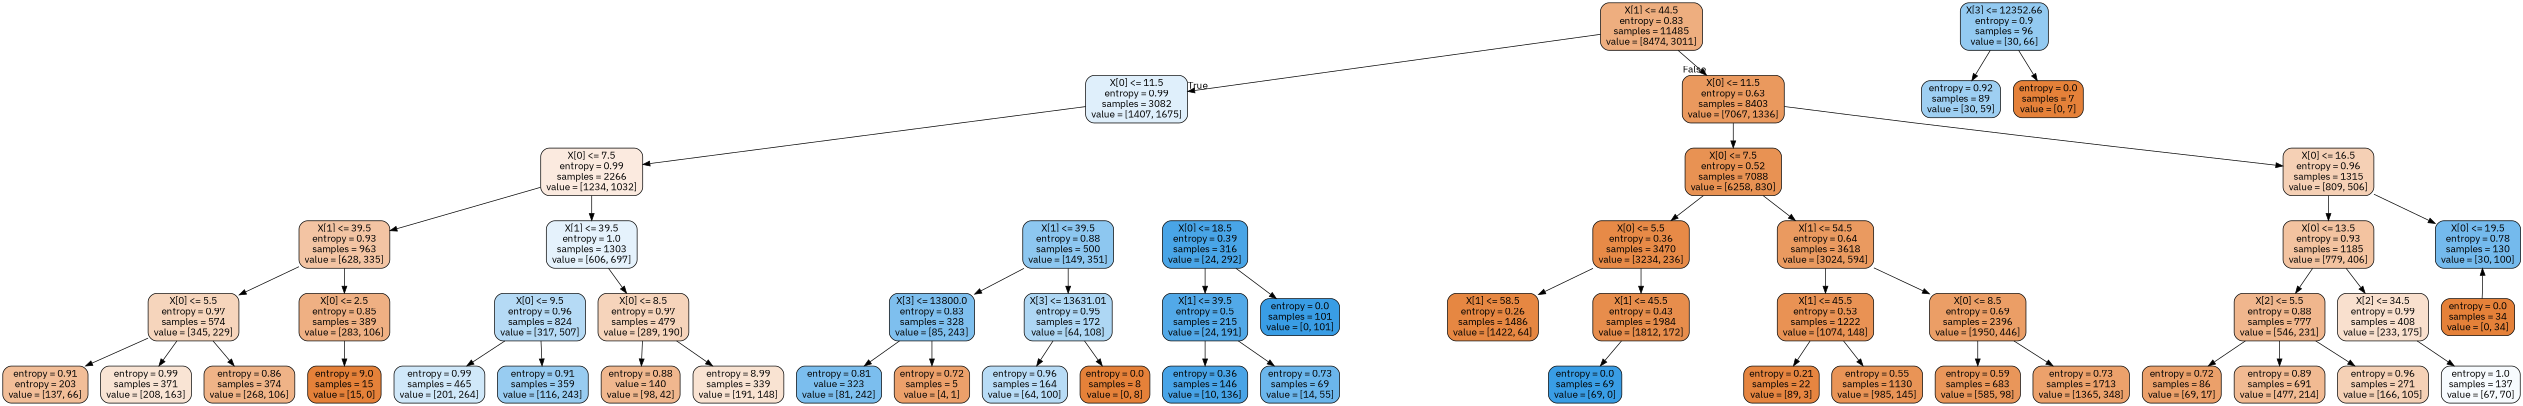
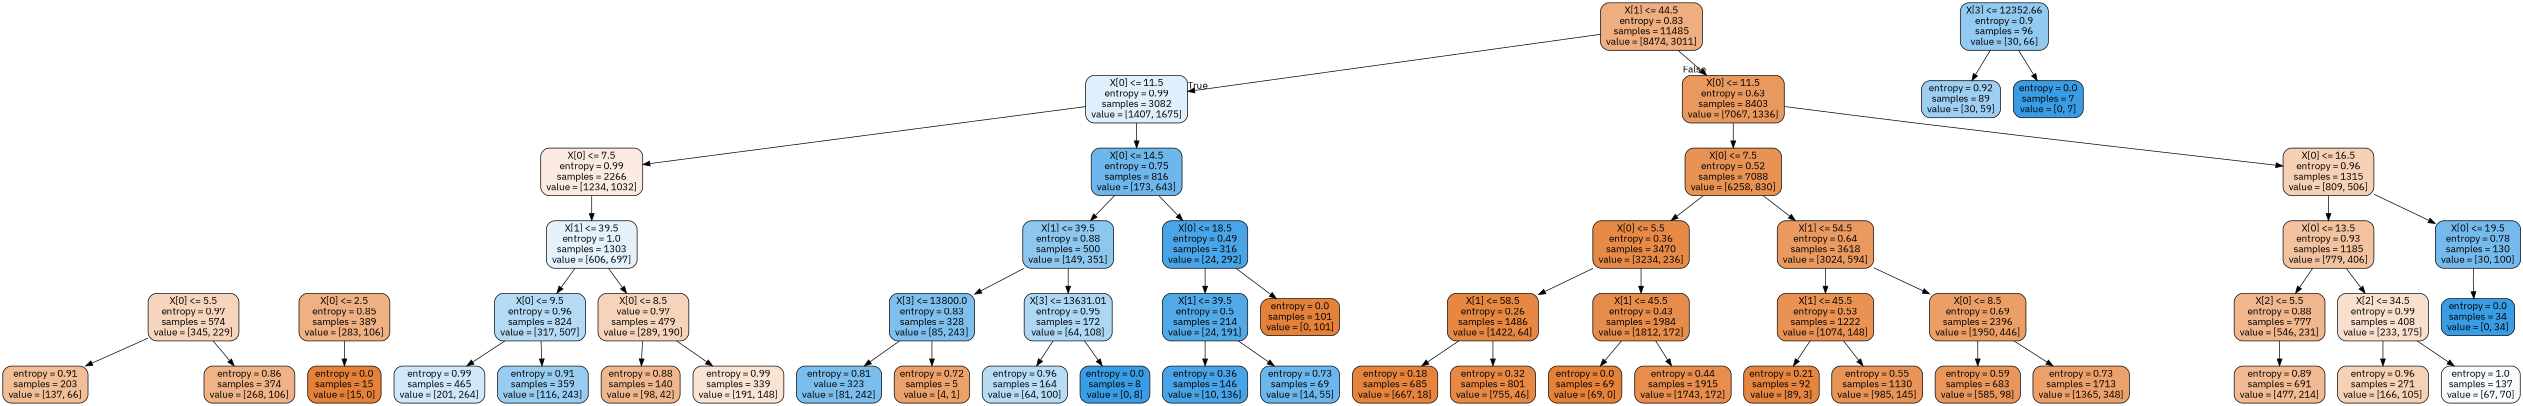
  digraph {
    fontname="IBM Plex Sans"
    node [color=black fillcolor="#399de5" fontname="IBM Plex Sans" shape=box style="filled, rounded"]
    edge [fontname="IBM Plex Sans"]
    n1 [fillcolor="#eeae7f" label="X[1] <= 44.5\nentropy = 0.83\nsamples = 11485\nvalue = [8474, 3011]"]
    n2 [fillcolor="#dfeffb" label="X[0] <= 11.5\nentropy = 0.99\nsamples = 3082\nvalue = [1407, 1675]"]
    n3 [fillcolor="#ea995e" label="X[0] <= 11.5\nentropy = 0.63\nsamples = 8403\nvalue = [7067, 1336]"]
    n4 [fillcolor="#fbeadf" label="X[0] <= 7.5\nentropy = 0.99\nsamples = 2266\nvalue = [1234, 1032]"]
+   n5 [fillcolor="#6eb7ec" label="X[0] <= 14.5\nentropy = 0.75\nsamples = 816\nvalue = [173, 643]"]
    n6 [fillcolor="#e89253" label="X[0] <= 7.5\nentropy = 0.52\nsamples = 7088\nvalue = [6258, 830]"]
    n7 [fillcolor="#f5d0b5" label="X[0] <= 16.5\nentropy = 0.96\nsamples = 1315\nvalue = [809, 506]"]
-   n8 [fillcolor="#f3c4a3" label="X[1] <= 39.5\nentropy = 0.93\nsamples = 963\nvalue = [628, 335]"]
    n9 [fillcolor="#e5f2fc" label="X[1] <= 39.5\nentropy = 1.0\nsamples = 1303\nvalue = [606, 697]"]
    n10 [fillcolor="#8dc7f0" label="X[1] <= 39.5\nentropy = 0.88\nsamples = 500\nvalue = [149, 351]"]
-   n11 [fillcolor="#49a5e7" label="X[0] <= 18.5\nentropy = 0.39\nsamples = 316\nvalue = [24, 292]"]
+   n11 [fillcolor="#49a5e7" label="X[0] <= 18.5\nentropy = 0.49\nsamples = 316\nvalue = [24, 292]"]
    n12 [fillcolor="#f6d5bc" label="X[0] <= 5.5\nentropy = 0.97\nsamples = 574\nvalue = [345, 229]"]
    n13 [fillcolor="#efb083" label="X[0] <= 2.5\nentropy = 0.85\nsamples = 389\nvalue = [283, 106]"]
    n14 [fillcolor="#b5daf5" label="X[0] <= 9.5\nentropy = 0.96\nsamples = 824\nvalue = [317, 507]"]
-   n15 [fillcolor="#f6d4bb" label="X[0] <= 8.5\nentropy = 0.97\nsamples = 479\nvalue = [289, 190]"]
-   n16 [fillcolor="#f2be98" label="entropy = 0.91\nentropy = 203\nvalue = [137, 66]"]
-   n17 [fillcolor="#f9e4d4" label="entropy = 0.99\nsamples = 371\nvalue = [208, 163]"]
+   n15 [fillcolor="#f6d4bb" label="X[0] <= 8.5\nvalue = 0.97\nsamples = 479\nvalue = [289, 190]"]
+   n16 [fillcolor="#f2be98" label="entropy = 0.91\nsamples = 203\nvalue = [137, 66]"]
    n18 [fillcolor="#efb387" label="entropy = 0.86\nsamples = 374\nvalue = [268, 106]"]
-   n19 [fillcolor="#e58139" label="entropy = 9.0\nsamples = 15\nvalue = [15, 0]"]
+   n19 [fillcolor="#e58139" label="entropy = 0.0\nsamples = 15\nvalue = [15, 0]"]
    n20 [fillcolor="#d0e8f9" label="entropy = 0.99\nsamples = 465\nvalue = [201, 264]"]
    n21 [fillcolor="#98ccf1" label="entropy = 0.91\nsamples = 359\nvalue = [116, 243]"]
-   n22 [fillcolor="#f0b78e" label="entropy = 0.88\nvalue = 140\nvalue = [98, 42]"]
-   n23 [fillcolor="#f9e3d2" label="entropy = 8.99\nsamples = 339\nvalue = [191, 148]"]
+   n22 [fillcolor="#f0b78e" label="entropy = 0.88\nsamples = 140\nvalue = [98, 42]"]
+   n23 [fillcolor="#f9e3d2" label="entropy = 0.99\nsamples = 339\nvalue = [191, 148]"]
    n24 [fillcolor="#7ebfee" label="X[3] <= 13800.0\nentropy = 0.83\nsamples = 328\nvalue = [85, 243]"]
    n25 [fillcolor="#aed7f4" label="X[3] <= 13631.01\nentropy = 0.95\nsamples = 172\nvalue = [64, 108]"]
-   n26 [fillcolor="#52a9e8" label="X[1] <= 39.5\nentropy = 0.5\nsamples = 215\nvalue = [24, 191]"]
-   n27 [label="entropy = 0.0\nsamples = 101\nvalue = [0, 101]"]
+   n26 [fillcolor="#52a9e8" label="X[1] <= 39.5\nentropy = 0.5\nsamples = 214\nvalue = [24, 191]"]
+   n27 [fillcolor="#e58139" label="entropy = 0.0\nsamples = 101\nvalue = [0, 101]"]
    n28 [fillcolor="#7bbeee" label="entropy = 0.81\nvalue = 323\nvalue = [81, 242]"]
    n29 [fillcolor="#eca06a" label="entropy = 0.72\nsamples = 5\nvalue = [4, 1]"]
    n30 [fillcolor="#b8dcf6" label="entropy = 0.96\nsamples = 164\nvalue = [64, 100]"]
-   n31 [fillcolor="#e58139" label="entropy = 0.0\nsamples = 8\nvalue = [0, 8]"]
+   n31 [label="entropy = 0.0\nsamples = 8\nvalue = [0, 8]"]
    n32 [fillcolor="#48a4e7" label="entropy = 0.36\nsamples = 146\nvalue = [10, 136]"]
    n33 [fillcolor="#6bb6ec" label="entropy = 0.73\nsamples = 69\nvalue = [14, 55]"]
    n34 [fillcolor="#e78a47" label="X[0] <= 5.5\nentropy = 0.36\nsamples = 3470\nvalue = [3234, 236]"]
    n35 [fillcolor="#ea9a60" label="X[1] <= 54.5\nentropy = 0.64\nsamples = 3618\nvalue = [3024, 594]"]
    n36 [fillcolor="#f3c3a0" label="X[0] <= 13.5\nentropy = 0.93\nsamples = 1185\nvalue = [779, 406]"]
    n37 [fillcolor="#74baed" label="X[0] <= 19.5\nentropy = 0.78\nsamples = 130\nvalue = [30, 100]"]
    n38 [fillcolor="#e68742" label="X[1] <= 58.5\nentropy = 0.26\nsamples = 1486\nvalue = [1422, 64]"]
    n39 [fillcolor="#e78d4c" label="X[1] <= 45.5\nentropy = 0.43\nsamples = 1984\nvalue = [1812, 172]"]
    n40 [fillcolor="#e99254" label="X[1] <= 45.5\nentropy = 0.53\nsamples = 1222\nvalue = [1074, 148]"]
    n41 [fillcolor="#eb9e66" label="X[0] <= 8.5\nentropy = 0.69\nsamples = 2396\nvalue = [1950, 446]"]
-   n44 [label="entropy = 0.0\nsamples = 69\nvalue = [69, 0]"]
-   n46 [fillcolor="#e68540" label="entropy = 0.21\nsamples = 22\nvalue = [89, 3]"]
+   n42 [fillcolor="#e6843e" label="entropy = 0.18\nsamples = 685\nvalue = [667, 18]"]
+   n43 [fillcolor="#e78945" label="entropy = 0.32\nsamples = 801\nvalue = [755, 46]"]
+   n44 [fillcolor="#e58139" label="entropy = 0.0\nsamples = 69\nvalue = [69, 0]"]
+   n45 [fillcolor="#e88d4d" label="entropy = 0.44\nsamples = 1915\nvalue = [1743, 172]"]
+   n46 [fillcolor="#e68540" label="entropy = 0.21\nsamples = 92\nvalue = [89, 3]"]
    n47 [fillcolor="#e99456" label="entropy = 0.55\nsamples = 1130\nvalue = [985, 145]"]
    n48 [fillcolor="#e9965a" label="entropy = 0.59\nsamples = 683\nvalue = [585, 98]"]
    n49 [fillcolor="#eca16b" label="entropy = 0.73\nsamples = 1713\nvalue = [1365, 348]"]
    n50 [fillcolor="#f0b68d" label="X[2] <= 5.5\nentropy = 0.88\nsamples = 777\nvalue = [546, 231]"]
    n51 [fillcolor="#f9e0ce" label="X[2] <= 34.5\nentropy = 0.99\nsamples = 408\nvalue = [233, 175]"]
-   n52 [fillcolor="#e58139" label="entropy = 0.0\nsamples = 34\nvalue = [0, 34]"]
-   n53 [fillcolor="#eba06a" label="entropy = 0.72\nsamples = 86\nvalue = [69, 17]"]
+   n52 [label="entropy = 0.0\nsamples = 34\nvalue = [0, 34]"]
    n54 [fillcolor="#f1ba92" label="entropy = 0.89\nsamples = 691\nvalue = [477, 214]"]
    n55 [fillcolor="#f5d1b6" label="entropy = 0.96\nsamples = 271\nvalue = [166, 105]"]
    n56 [fillcolor="#f7fbfe" label="entropy = 1.0\nsamples = 137\nvalue = [67, 70]"]
    n57 [fillcolor="#93caf1" label="X[3] <= 12352.66\nentropy = 0.9\nsamples = 96\nvalue = [30, 66]"]
    n58 [fillcolor="#9ecff2" label="entropy = 0.92\nsamples = 89\nvalue = [30, 59]"]
-   n59 [fillcolor="#e58139" label="entropy = 0.0\nsamples = 7\nvalue = [0, 7]"]
+   n59 [label="entropy = 0.0\nsamples = 7\nvalue = [0, 7]"]
    n1 -> n2 [headlabel=True labelangle=45 labeldistance=2.5]
    n1 -> n3 [headlabel=False labelangle=-45 labeldistance=2.5]
    n2 -> n4
+   n2 -> n5
    n3 -> n6
    n3 -> n7
-   n4 -> n8
    n4 -> n9
+   n5 -> n10
+   n5 -> n11
    n6 -> n34
    n6 -> n35
    n7 -> n36
    n7 -> n37
-   n8 -> n12
-   n8 -> n13
+   n9 -> n14
    n9 -> n15
    n10 -> n24
    n10 -> n25
    n11 -> n26
    n11 -> n27
    n12 -> n16
-   n12 -> n17
    n12 -> n18
    n13 -> n19
    n14 -> n20
    n14 -> n21
    n15 -> n22
    n15 -> n23
    n24 -> n28
    n24 -> n29
    n25 -> n30
    n25 -> n31
    n26 -> n32
    n26 -> n33
    n34 -> n38
    n34 -> n39
    n35 -> n40
    n35 -> n41
    n36 -> n50
    n36 -> n51
-   n52 -> n37
+   n37 -> n52
+   n38 -> n42
+   n38 -> n43
    n39 -> n44
+   n39 -> n45
    n40 -> n46
    n40 -> n47
    n41 -> n48
    n41 -> n49
-   n50 -> n53
    n50 -> n54
-   n50 -> n55
+   n51 -> n55
    n51 -> n56
    n57 -> n58
    n57 -> n59
  }
